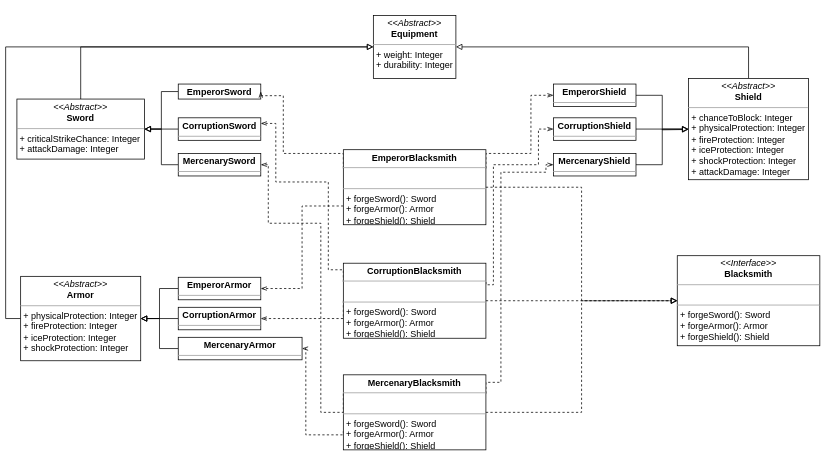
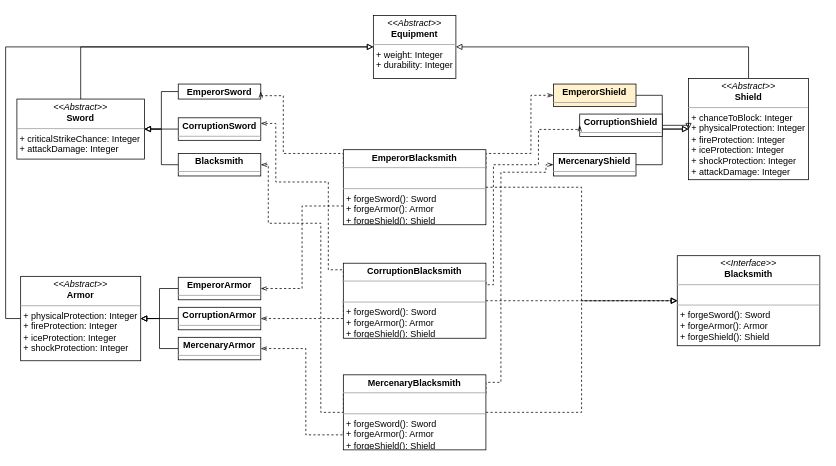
  <mxCell id="0" />
  <mxCell id="1" parent="0" />
  <mxCell id="2" style="edgeStyle=orthogonalEdgeStyle;rounded=0;sketch=0;orthogonalLoop=1;jettySize=auto;html=1;exitX=0.5;exitY=0;exitDx=0;exitDy=0;entryX=0;entryY=0.5;entryDx=0;entryDy=0;endArrow=block;endFill=0;" edge="1" parent="1" source="3" target="26"><mxGeometry relative="1" as="geometry" /></mxCell>
  <mxCell id="3" value="&lt;p style=&quot;margin: 0px ; margin-top: 4px ; text-align: center&quot;&gt;&lt;i&gt;&amp;lt;&amp;lt;Abstract&amp;gt;&amp;gt;&lt;/i&gt;&lt;br&gt;&lt;b&gt;Sword&lt;/b&gt;&lt;/p&gt;&lt;hr size=&quot;1&quot;&gt;&lt;p style=&quot;margin: 0px ; margin-left: 4px&quot;&gt;&lt;span&gt;+ criticalStrikeChance: Integer&lt;/span&gt;&lt;br&gt;&lt;/p&gt;&lt;p style=&quot;margin: 0px ; margin-left: 4px&quot;&gt;+ attackDamage: Integer&lt;/p&gt;" style="verticalAlign=top;align=left;overflow=fill;fontSize=12;fontFamily=Helvetica;html=1;" parent="1" vertex="1"><mxGeometry x="20" y="131.5" width="170" height="80" as="geometry" /></mxCell>
  <mxCell id="4" style="edgeStyle=orthogonalEdgeStyle;rounded=0;orthogonalLoop=1;jettySize=auto;html=1;exitX=0;exitY=0.5;exitDx=0;exitDy=0;entryX=1;entryY=0.5;entryDx=0;entryDy=0;endArrow=block;endFill=0;" edge="1" parent="1" source="5" target="3"><mxGeometry relative="1" as="geometry" /></mxCell>
- <mxCell id="5" value="&lt;p style=&quot;margin: 0px ; margin-top: 4px ; text-align: center&quot;&gt;&lt;b&gt;MercenarySword&lt;/b&gt;&lt;/p&gt;&lt;hr size=&quot;1&quot;&gt;&lt;p style=&quot;margin: 0px 0px 0px 4px&quot;&gt;&lt;br&gt;&lt;/p&gt;" style="verticalAlign=top;align=left;overflow=fill;fontSize=12;fontFamily=Helvetica;html=1;" parent="1" vertex="1"><mxGeometry x="235" y="204" width="110" height="30" as="geometry" /></mxCell>
+ <mxCell id="5" value="&lt;p style=&quot;margin: 0px ; margin-top: 4px ; text-align: center&quot;&gt;&lt;b&gt;Blacksmith&lt;/b&gt;&lt;/p&gt;&lt;hr size=&quot;1&quot;&gt;&lt;p style=&quot;margin: 0px 0px 0px 4px&quot;&gt;&lt;br&gt;&lt;/p&gt;" style="verticalAlign=top;align=left;overflow=fill;fontSize=12;fontFamily=Helvetica;html=1;" parent="1" vertex="1"><mxGeometry x="235" y="204" width="110" height="30" as="geometry" /></mxCell>
  <mxCell id="6" style="edgeStyle=orthogonalEdgeStyle;rounded=0;orthogonalLoop=1;jettySize=auto;html=1;exitX=0;exitY=0.5;exitDx=0;exitDy=0;entryX=1;entryY=0.5;entryDx=0;entryDy=0;endArrow=block;endFill=0;" edge="1" parent="1" source="7" target="3"><mxGeometry relative="1" as="geometry" /></mxCell>
  <mxCell id="7" value="&lt;p style=&quot;margin: 0px ; margin-top: 4px ; text-align: center&quot;&gt;&lt;b&gt;EmperorSword&lt;/b&gt;&lt;/p&gt;&lt;hr size=&quot;1&quot;&gt;&lt;p style=&quot;margin: 0px 0px 0px 4px&quot;&gt;&lt;br&gt;&lt;/p&gt;" style="verticalAlign=top;align=left;overflow=fill;fontSize=12;fontFamily=Helvetica;html=1;" parent="1" vertex="1"><mxGeometry x="235" y="111.5" width="110" height="20" as="geometry" /></mxCell>
  <mxCell id="8" style="edgeStyle=orthogonalEdgeStyle;rounded=0;orthogonalLoop=1;jettySize=auto;html=1;exitX=0;exitY=0.5;exitDx=0;exitDy=0;entryX=1;entryY=0.5;entryDx=0;entryDy=0;endArrow=block;endFill=0;" edge="1" parent="1" source="9" target="3"><mxGeometry relative="1" as="geometry" /></mxCell>
  <mxCell id="9" value="&lt;p style=&quot;margin: 0px ; margin-top: 4px ; text-align: center&quot;&gt;&lt;b&gt;CorruptionSword&lt;/b&gt;&lt;/p&gt;&lt;hr size=&quot;1&quot;&gt;&lt;p style=&quot;margin: 0px 0px 0px 4px&quot;&gt;&lt;br&gt;&lt;/p&gt;" style="verticalAlign=top;align=left;overflow=fill;fontSize=12;fontFamily=Helvetica;html=1;" parent="1" vertex="1"><mxGeometry x="235" y="156.5" width="110" height="30" as="geometry" /></mxCell>
  <mxCell id="10" style="edgeStyle=orthogonalEdgeStyle;rounded=0;sketch=0;orthogonalLoop=1;jettySize=auto;html=1;exitX=0;exitY=0.5;exitDx=0;exitDy=0;entryX=0;entryY=0.5;entryDx=0;entryDy=0;endArrow=block;endFill=0;" edge="1" parent="1" source="11" target="26"><mxGeometry relative="1" as="geometry" /></mxCell>
  <mxCell id="11" value="&lt;p style=&quot;margin: 0px ; margin-top: 4px ; text-align: center&quot;&gt;&lt;i&gt;&amp;lt;&amp;lt;Abstract&amp;gt;&amp;gt;&lt;/i&gt;&lt;br&gt;&lt;b&gt;Armor&lt;/b&gt;&lt;/p&gt;&lt;hr size=&quot;1&quot;&gt;&lt;p style=&quot;margin: 0px ; margin-left: 4px&quot;&gt;+ physicalProtection: Integer&lt;span&gt;&lt;br&gt;&lt;/span&gt;&lt;/p&gt;&lt;p style=&quot;margin: 0px ; margin-left: 4px&quot;&gt;&lt;span&gt;+ fireProtection: Integer&lt;/span&gt;&lt;/p&gt;&lt;p style=&quot;margin: 0px ; margin-left: 4px&quot;&gt;+ iceProtection: Integer&lt;span&gt;&lt;br&gt;&lt;/span&gt;&lt;/p&gt;&lt;p style=&quot;margin: 0px ; margin-left: 4px&quot;&gt;+ shockProtection: Integer&lt;br&gt;&lt;/p&gt;&lt;p style=&quot;margin: 0px ; margin-left: 4px&quot;&gt;&lt;br&gt;&lt;/p&gt;" style="verticalAlign=top;align=left;overflow=fill;fontSize=12;fontFamily=Helvetica;html=1;" parent="1" vertex="1"><mxGeometry x="25" y="367.75" width="160" height="112.5" as="geometry" /></mxCell>
  <mxCell id="12" style="edgeStyle=orthogonalEdgeStyle;rounded=0;orthogonalLoop=1;jettySize=auto;html=1;exitX=0;exitY=0.5;exitDx=0;exitDy=0;entryX=1;entryY=0.5;entryDx=0;entryDy=0;endArrow=block;endFill=0;" edge="1" parent="1" source="13" target="11"><mxGeometry relative="1" as="geometry" /></mxCell>
- <mxCell id="13" value="&lt;p style=&quot;margin: 0px ; margin-top: 4px ; text-align: center&quot;&gt;&lt;b&gt;MercenaryArmor&lt;/b&gt;&lt;/p&gt;&lt;hr size=&quot;1&quot;&gt;&lt;p style=&quot;margin: 0px ; margin-left: 4px&quot;&gt;&lt;br&gt;&lt;/p&gt;" style="verticalAlign=top;align=left;overflow=fill;fontSize=12;fontFamily=Helvetica;html=1;" parent="1" vertex="1"><mxGeometry x="235" y="449" width="165" height="30" as="geometry" /></mxCell>
+ <mxCell id="13" value="&lt;p style=&quot;margin: 0px ; margin-top: 4px ; text-align: center&quot;&gt;&lt;b&gt;MercenaryArmor&lt;/b&gt;&lt;/p&gt;&lt;hr size=&quot;1&quot;&gt;&lt;p style=&quot;margin: 0px ; margin-left: 4px&quot;&gt;&lt;br&gt;&lt;/p&gt;" style="verticalAlign=top;align=left;overflow=fill;fontSize=12;fontFamily=Helvetica;html=1;" parent="1" vertex="1"><mxGeometry x="235" y="449" width="110" height="30" as="geometry" /></mxCell>
  <mxCell id="14" style="edgeStyle=orthogonalEdgeStyle;rounded=0;orthogonalLoop=1;jettySize=auto;html=1;exitX=0;exitY=0.5;exitDx=0;exitDy=0;entryX=1;entryY=0.5;entryDx=0;entryDy=0;endArrow=block;endFill=0;" edge="1" parent="1" source="15" target="11"><mxGeometry relative="1" as="geometry" /></mxCell>
  <mxCell id="15" value="&lt;p style=&quot;margin: 0px ; margin-top: 4px ; text-align: center&quot;&gt;&lt;b&gt;EmperorArmor&lt;/b&gt;&lt;/p&gt;&lt;hr size=&quot;1&quot;&gt;&lt;p style=&quot;margin: 0px ; margin-left: 4px&quot;&gt;&lt;br&gt;&lt;/p&gt;" style="verticalAlign=top;align=left;overflow=fill;fontSize=12;fontFamily=Helvetica;html=1;" parent="1" vertex="1"><mxGeometry x="235" y="369" width="110" height="30" as="geometry" /></mxCell>
  <mxCell id="16" style="edgeStyle=orthogonalEdgeStyle;rounded=0;orthogonalLoop=1;jettySize=auto;html=1;exitX=0;exitY=0.5;exitDx=0;exitDy=0;endArrow=block;endFill=0;" edge="1" parent="1" source="17" target="11"><mxGeometry relative="1" as="geometry" /></mxCell>
  <mxCell id="17" value="&lt;p style=&quot;margin: 0px ; margin-top: 4px ; text-align: center&quot;&gt;&lt;b&gt;CorruptionArmor&lt;/b&gt;&lt;/p&gt;&lt;hr size=&quot;1&quot;&gt;&lt;p style=&quot;margin: 0px ; margin-left: 4px&quot;&gt;&lt;br&gt;&lt;/p&gt;" style="verticalAlign=top;align=left;overflow=fill;fontSize=12;fontFamily=Helvetica;html=1;" parent="1" vertex="1"><mxGeometry x="235" y="409" width="110" height="30" as="geometry" /></mxCell>
  <mxCell id="18" style="edgeStyle=orthogonalEdgeStyle;rounded=0;sketch=0;orthogonalLoop=1;jettySize=auto;html=1;exitX=0.5;exitY=0;exitDx=0;exitDy=0;entryX=1;entryY=0.5;entryDx=0;entryDy=0;endArrow=block;endFill=0;" edge="1" parent="1" source="19" target="26"><mxGeometry relative="1" as="geometry" /></mxCell>
  <mxCell id="19" value="&lt;p style=&quot;margin: 0px ; margin-top: 4px ; text-align: center&quot;&gt;&lt;i&gt;&amp;lt;&amp;lt;Abstract&amp;gt;&amp;gt;&lt;/i&gt;&lt;br&gt;&lt;b&gt;Shield&lt;/b&gt;&lt;/p&gt;&lt;hr size=&quot;1&quot;&gt;&lt;p style=&quot;margin: 0px ; margin-left: 4px&quot;&gt;&lt;span&gt;+ chanceToBlock: Integer&lt;/span&gt;&lt;br&gt;&lt;/p&gt;&lt;p style=&quot;margin: 0px 0px 0px 4px&quot;&gt;+ physicalProtection: Integer&lt;br&gt;&lt;/p&gt;&lt;p style=&quot;margin: 0px 0px 0px 4px&quot;&gt;+ fireProtection: Integer&lt;/p&gt;&lt;p style=&quot;margin: 0px 0px 0px 4px&quot;&gt;+ iceProtection: Integer&lt;br&gt;&lt;/p&gt;&lt;p style=&quot;margin: 0px 0px 0px 4px&quot;&gt;+ shockProtection: Integer&lt;br&gt;+ attackDamage: Integer&lt;br&gt;&lt;/p&gt;&lt;p style=&quot;margin: 0px ; margin-left: 4px&quot;&gt;&lt;br&gt;&lt;/p&gt;" style="verticalAlign=top;align=left;overflow=fill;fontSize=12;fontFamily=Helvetica;html=1;" parent="1" vertex="1"><mxGeometry x="915" y="104" width="160" height="135" as="geometry" /></mxCell>
  <mxCell id="20" style="edgeStyle=orthogonalEdgeStyle;rounded=0;orthogonalLoop=1;jettySize=auto;html=1;exitX=1;exitY=0.5;exitDx=0;exitDy=0;entryX=0;entryY=0.5;entryDx=0;entryDy=0;endArrow=block;endFill=0;" edge="1" parent="1" source="21" target="19"><mxGeometry relative="1" as="geometry" /></mxCell>
  <mxCell id="21" value="&lt;p style=&quot;margin: 0px ; margin-top: 4px ; text-align: center&quot;&gt;&lt;b&gt;MercenaryShield&lt;/b&gt;&lt;/p&gt;&lt;hr size=&quot;1&quot;&gt;&lt;p style=&quot;margin: 0px ; margin-left: 4px&quot;&gt;&lt;br&gt;&lt;/p&gt;" style="verticalAlign=top;align=left;overflow=fill;fontSize=12;fontFamily=Helvetica;html=1;" parent="1" vertex="1"><mxGeometry x="735" y="204" width="110" height="30" as="geometry" /></mxCell>
  <mxCell id="22" style="edgeStyle=orthogonalEdgeStyle;rounded=0;orthogonalLoop=1;jettySize=auto;html=1;exitX=1;exitY=0.5;exitDx=0;exitDy=0;entryX=0;entryY=0.5;entryDx=0;entryDy=0;endArrow=block;endFill=0;" edge="1" parent="1" source="23" target="19"><mxGeometry relative="1" as="geometry" /></mxCell>
- <mxCell id="23" value="&lt;p style=&quot;margin: 0px ; margin-top: 4px ; text-align: center&quot;&gt;&lt;b&gt;EmperorShield&lt;/b&gt;&lt;/p&gt;&lt;hr size=&quot;1&quot;&gt;&lt;p style=&quot;margin: 0px ; margin-left: 4px&quot;&gt;&lt;br&gt;&lt;/p&gt;" style="verticalAlign=top;align=left;overflow=fill;fontSize=12;fontFamily=Helvetica;html=1;" parent="1" vertex="1"><mxGeometry x="735" y="111.5" width="110" height="30" as="geometry" /></mxCell>
+ <mxCell id="23" value="&lt;p style=&quot;margin: 0px ; margin-top: 4px ; text-align: center&quot;&gt;&lt;b&gt;EmperorShield&lt;/b&gt;&lt;/p&gt;&lt;hr size=&quot;1&quot;&gt;&lt;p style=&quot;margin: 0px ; margin-left: 4px&quot;&gt;&lt;br&gt;&lt;/p&gt;" style="verticalAlign=top;align=left;overflow=fill;fontSize=12;fontFamily=Helvetica;html=1;fillColor=#fff2cc;" parent="1" vertex="1"><mxGeometry x="735" y="111.5" width="110" height="30" as="geometry" /></mxCell>
  <mxCell id="24" style="edgeStyle=orthogonalEdgeStyle;rounded=0;orthogonalLoop=1;jettySize=auto;html=1;exitX=1;exitY=0.5;exitDx=0;exitDy=0;endArrow=block;endFill=0;" edge="1" parent="1" source="25"><mxGeometry relative="1" as="geometry"><mxPoint x="915" y="172" as="targetPoint" /></mxGeometry></mxCell>
- <mxCell id="25" value="&lt;p style=&quot;margin: 0px ; margin-top: 4px ; text-align: center&quot;&gt;&lt;b&gt;CorruptionShield&lt;/b&gt;&lt;/p&gt;&lt;hr size=&quot;1&quot;&gt;&lt;p style=&quot;margin: 0px ; margin-left: 4px&quot;&gt;&lt;br&gt;&lt;/p&gt;" style="verticalAlign=top;align=left;overflow=fill;fontSize=12;fontFamily=Helvetica;html=1;" parent="1" vertex="1"><mxGeometry x="735" y="156.5" width="110" height="30" as="geometry" /></mxCell>
+ <mxCell id="25" value="&lt;p style=&quot;margin: 0px ; margin-top: 4px ; text-align: center&quot;&gt;&lt;b&gt;CorruptionShield&lt;/b&gt;&lt;/p&gt;&lt;hr size=&quot;1&quot;&gt;&lt;p style=&quot;margin: 0px ; margin-left: 4px&quot;&gt;&lt;br&gt;&lt;/p&gt;" style="verticalAlign=top;align=left;overflow=fill;fontSize=12;fontFamily=Helvetica;html=1;" parent="1" vertex="1"><mxGeometry x="770" y="151.5" width="110" height="30" as="geometry" /></mxCell>
  <mxCell id="26" value="&lt;p style=&quot;margin: 0px ; margin-top: 4px ; text-align: center&quot;&gt;&lt;i&gt;&amp;lt;&amp;lt;Abstract&amp;gt;&amp;gt;&lt;/i&gt;&lt;br&gt;&lt;b&gt;Equipment&lt;/b&gt;&lt;/p&gt;&lt;hr size=&quot;1&quot;&gt;&lt;p style=&quot;margin: 0px ; margin-left: 4px&quot;&gt;&lt;span&gt;+ weight: Integer&lt;/span&gt;&lt;br&gt;&lt;/p&gt;&lt;p style=&quot;margin: 0px ; margin-left: 4px&quot;&gt;+ durability: Integer&lt;br&gt;&lt;/p&gt;" style="verticalAlign=top;align=left;overflow=fill;fontSize=12;fontFamily=Helvetica;html=1;" parent="1" vertex="1"><mxGeometry x="495" y="20" width="110" height="84" as="geometry" /></mxCell>
  <mxCell id="27" value="&lt;p style=&quot;margin: 0px ; margin-top: 4px ; text-align: center&quot;&gt;&lt;i&gt;&amp;lt;&amp;lt;Interface&amp;gt;&amp;gt;&lt;/i&gt;&lt;br&gt;&lt;b&gt;Blacksmith&lt;/b&gt;&lt;/p&gt;&lt;hr size=&quot;1&quot;&gt;&lt;p style=&quot;margin: 0px ; margin-left: 4px&quot;&gt;&lt;br&gt;&lt;/p&gt;&lt;hr size=&quot;1&quot;&gt;&lt;p style=&quot;margin: 0px ; margin-left: 4px&quot;&gt;+ forgeSword(): Sword&lt;br&gt;+ forgeArmor(): Armor&lt;br&gt;&lt;/p&gt;&lt;p style=&quot;margin: 0px ; margin-left: 4px&quot;&gt;+ forgeShield(): Shield&lt;br&gt;&lt;/p&gt;" style="verticalAlign=top;align=left;overflow=fill;fontSize=12;fontFamily=Helvetica;html=1;" vertex="1" parent="1"><mxGeometry x="900" y="340.25" width="190" height="120" as="geometry" /></mxCell>
  <mxCell id="28" style="edgeStyle=orthogonalEdgeStyle;rounded=0;orthogonalLoop=1;jettySize=auto;html=1;exitX=0;exitY=0.25;exitDx=0;exitDy=0;entryX=1;entryY=0.5;entryDx=0;entryDy=0;dashed=1;endArrow=openThin;endFill=0;" edge="1" parent="1" source="32" target="7"><mxGeometry relative="1" as="geometry"><Array as="points"><mxPoint x="455" y="204" /><mxPoint x="375" y="204" /><mxPoint x="375" y="127" /></Array></mxGeometry></mxCell>
  <mxCell id="29" style="edgeStyle=orthogonalEdgeStyle;rounded=0;orthogonalLoop=1;jettySize=auto;html=1;exitX=1;exitY=0.25;exitDx=0;exitDy=0;entryX=0;entryY=0.5;entryDx=0;entryDy=0;dashed=1;endArrow=openThin;endFill=0;" edge="1" parent="1" source="32" target="23"><mxGeometry relative="1" as="geometry"><Array as="points"><mxPoint x="645" y="204" /><mxPoint x="705" y="204" /><mxPoint x="705" y="127" /></Array></mxGeometry></mxCell>
  <mxCell id="30" style="edgeStyle=orthogonalEdgeStyle;rounded=0;orthogonalLoop=1;jettySize=auto;html=1;exitX=0;exitY=0.75;exitDx=0;exitDy=0;entryX=1;entryY=0.5;entryDx=0;entryDy=0;dashed=1;endArrow=openThin;endFill=0;" edge="1" parent="1" source="32" target="15"><mxGeometry relative="1" as="geometry" /></mxCell>
  <mxCell id="31" style="edgeStyle=orthogonalEdgeStyle;rounded=0;sketch=0;orthogonalLoop=1;jettySize=auto;html=1;exitX=1;exitY=0.5;exitDx=0;exitDy=0;entryX=0;entryY=0.5;entryDx=0;entryDy=0;dashed=1;endArrow=block;endFill=0;" edge="1" parent="1" source="32" target="27"><mxGeometry relative="1" as="geometry" /></mxCell>
  <mxCell id="32" value="&lt;p style=&quot;margin: 0px ; margin-top: 4px ; text-align: center&quot;&gt;&lt;b&gt;EmperorBlacksmith&lt;/b&gt;&lt;br&gt;&lt;/p&gt;&lt;hr size=&quot;1&quot;&gt;&lt;p style=&quot;margin: 0px ; margin-left: 4px&quot;&gt;&lt;br&gt;&lt;/p&gt;&lt;hr size=&quot;1&quot;&gt;&lt;p style=&quot;margin: 0px ; margin-left: 4px&quot;&gt;+ forgeSword(): Sword&lt;br&gt;+ forgeArmor(): Armor&lt;br&gt;&lt;/p&gt;&lt;p style=&quot;margin: 0px ; margin-left: 4px&quot;&gt;+ forgeShield(): Shield&lt;br&gt;&lt;/p&gt;" style="verticalAlign=top;align=left;overflow=fill;fontSize=12;fontFamily=Helvetica;html=1;" vertex="1" parent="1"><mxGeometry x="455" y="199" width="190" height="100" as="geometry" /></mxCell>
  <mxCell id="33" style="edgeStyle=orthogonalEdgeStyle;rounded=0;orthogonalLoop=1;jettySize=auto;html=1;exitX=0;exitY=0.25;exitDx=0;exitDy=0;entryX=1;entryY=0.25;entryDx=0;entryDy=0;dashed=1;endArrow=openThin;endFill=0;" edge="1" parent="1" source="37" target="9"><mxGeometry relative="1" as="geometry"><Array as="points"><mxPoint x="455" y="359" /><mxPoint x="435" y="359" /><mxPoint x="435" y="242" /><mxPoint x="365" y="242" /><mxPoint x="365" y="164" /></Array></mxGeometry></mxCell>
  <mxCell id="34" style="edgeStyle=orthogonalEdgeStyle;rounded=0;orthogonalLoop=1;jettySize=auto;html=1;exitX=1;exitY=0.25;exitDx=0;exitDy=0;entryX=0;entryY=0.5;entryDx=0;entryDy=0;dashed=1;endArrow=openThin;endFill=0;" edge="1" parent="1" source="37" target="25"><mxGeometry relative="1" as="geometry"><Array as="points"><mxPoint x="645" y="379" /><mxPoint x="655" y="379" /><mxPoint x="655" y="219" /><mxPoint x="715" y="219" /><mxPoint x="715" y="172" /></Array></mxGeometry></mxCell>
  <mxCell id="35" style="edgeStyle=orthogonalEdgeStyle;rounded=0;orthogonalLoop=1;jettySize=auto;html=1;exitX=0;exitY=0.5;exitDx=0;exitDy=0;entryX=1;entryY=0.5;entryDx=0;entryDy=0;dashed=1;endArrow=openThin;endFill=0;" edge="1" parent="1" source="37" target="17"><mxGeometry relative="1" as="geometry"><Array as="points"><mxPoint x="455" y="424" /></Array></mxGeometry></mxCell>
  <mxCell id="36" style="edgeStyle=orthogonalEdgeStyle;rounded=0;sketch=0;orthogonalLoop=1;jettySize=auto;html=1;exitX=1;exitY=0.5;exitDx=0;exitDy=0;dashed=1;endArrow=block;endFill=0;" edge="1" parent="1" source="37" target="27"><mxGeometry relative="1" as="geometry" /></mxCell>
  <mxCell id="37" value="&lt;p style=&quot;margin: 0px ; margin-top: 4px ; text-align: center&quot;&gt;&lt;b&gt;CorruptionBlacksmith&lt;/b&gt;&lt;br&gt;&lt;/p&gt;&lt;hr size=&quot;1&quot;&gt;&lt;p style=&quot;margin: 0px ; margin-left: 4px&quot;&gt;&lt;br&gt;&lt;/p&gt;&lt;hr size=&quot;1&quot;&gt;&lt;p style=&quot;margin: 0px ; margin-left: 4px&quot;&gt;+ forgeSword(): Sword&lt;br&gt;+ forgeArmor(): Armor&lt;br&gt;&lt;/p&gt;&lt;p style=&quot;margin: 0px ; margin-left: 4px&quot;&gt;+ forgeShield(): Shield&lt;br&gt;&lt;/p&gt;" style="verticalAlign=top;align=left;overflow=fill;fontSize=12;fontFamily=Helvetica;html=1;" vertex="1" parent="1"><mxGeometry x="455" y="350.25" width="190" height="100" as="geometry" /></mxCell>
  <mxCell id="38" style="edgeStyle=orthogonalEdgeStyle;rounded=0;orthogonalLoop=1;jettySize=auto;html=1;exitX=0;exitY=0.25;exitDx=0;exitDy=0;entryX=1;entryY=0.5;entryDx=0;entryDy=0;endArrow=openThin;endFill=0;dashed=1;" edge="1" parent="1" source="42" target="5"><mxGeometry relative="1" as="geometry"><Array as="points"><mxPoint x="455" y="549" /><mxPoint x="425" y="549" /><mxPoint x="425" y="297" /><mxPoint x="355" y="297" /><mxPoint x="355" y="219" /></Array></mxGeometry></mxCell>
  <mxCell id="39" style="edgeStyle=orthogonalEdgeStyle;rounded=0;orthogonalLoop=1;jettySize=auto;html=1;exitX=1;exitY=0.25;exitDx=0;exitDy=0;entryX=0;entryY=0.5;entryDx=0;entryDy=0;dashed=1;endArrow=openThin;endFill=0;sketch=0;" edge="1" parent="1" source="42" target="21"><mxGeometry relative="1" as="geometry"><Array as="points"><mxPoint x="645" y="509" /><mxPoint x="665" y="509" /><mxPoint x="665" y="229" /><mxPoint x="725" y="229" /><mxPoint x="725" y="219" /></Array></mxGeometry></mxCell>
  <mxCell id="40" style="edgeStyle=orthogonalEdgeStyle;rounded=0;orthogonalLoop=1;jettySize=auto;html=1;exitX=0;exitY=0.75;exitDx=0;exitDy=0;entryX=1;entryY=0.5;entryDx=0;entryDy=0;dashed=1;endArrow=openThin;endFill=0;" edge="1" parent="1" source="42" target="13"><mxGeometry relative="1" as="geometry"><Array as="points"><mxPoint x="455" y="579" /><mxPoint x="405" y="579" /><mxPoint x="405" y="464" /></Array></mxGeometry></mxCell>
  <mxCell id="41" style="edgeStyle=orthogonalEdgeStyle;rounded=0;sketch=0;orthogonalLoop=1;jettySize=auto;html=1;exitX=1;exitY=0.5;exitDx=0;exitDy=0;entryX=0;entryY=0.5;entryDx=0;entryDy=0;endArrow=block;endFill=0;dashed=1;" edge="1" parent="1" source="42" target="27"><mxGeometry relative="1" as="geometry" /></mxCell>
  <mxCell id="42" value="&lt;p style=&quot;margin: 0px ; margin-top: 4px ; text-align: center&quot;&gt;&lt;b&gt;MercenaryBlacksmith&lt;/b&gt;&lt;br&gt;&lt;/p&gt;&lt;hr size=&quot;1&quot;&gt;&lt;p style=&quot;margin: 0px ; margin-left: 4px&quot;&gt;&lt;br&gt;&lt;/p&gt;&lt;hr size=&quot;1&quot;&gt;&lt;p style=&quot;margin: 0px ; margin-left: 4px&quot;&gt;+ forgeSword(): Sword&lt;br&gt;+ forgeArmor(): Armor&lt;br&gt;&lt;/p&gt;&lt;p style=&quot;margin: 0px ; margin-left: 4px&quot;&gt;+ forgeShield(): Shield&lt;br&gt;&lt;/p&gt;" style="verticalAlign=top;align=left;overflow=fill;fontSize=12;fontFamily=Helvetica;html=1;" vertex="1" parent="1"><mxGeometry x="455" y="499" width="190" height="100" as="geometry" /></mxCell>
